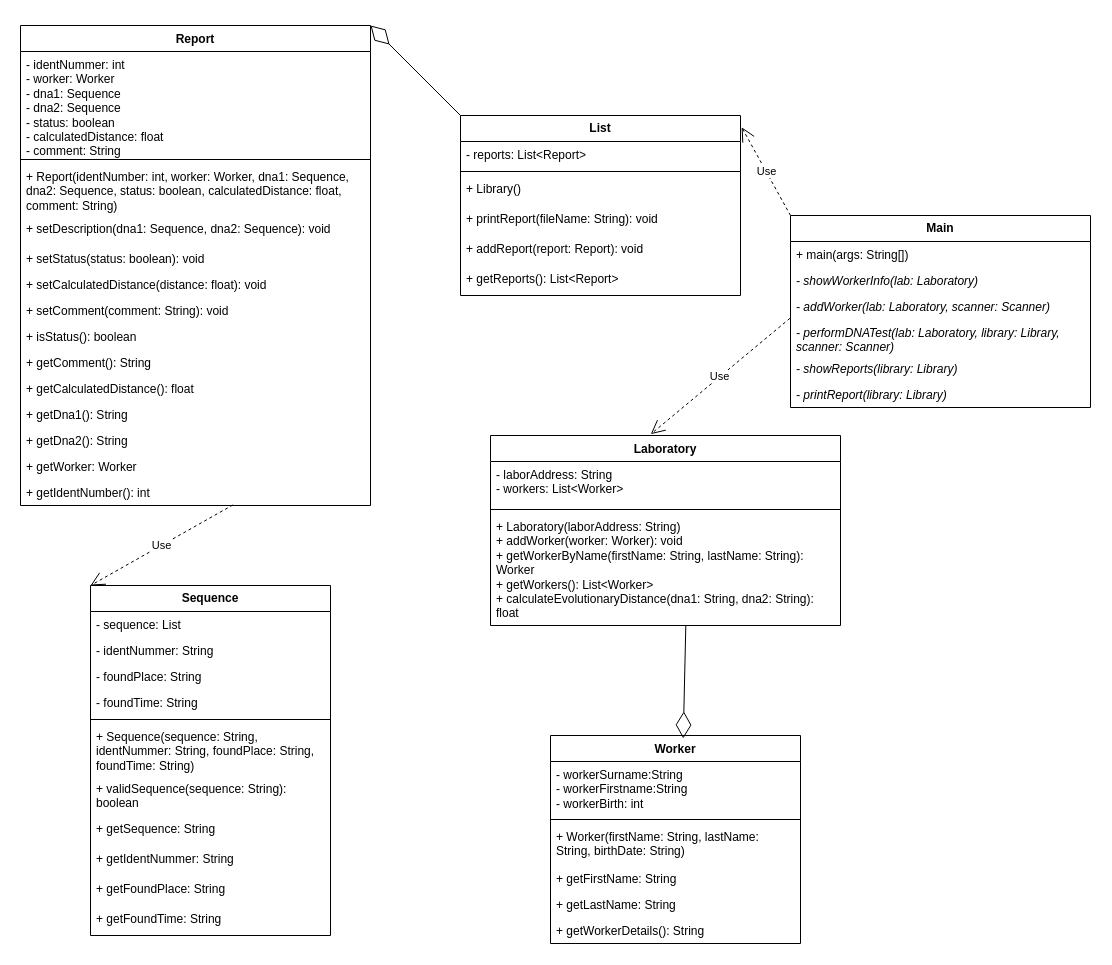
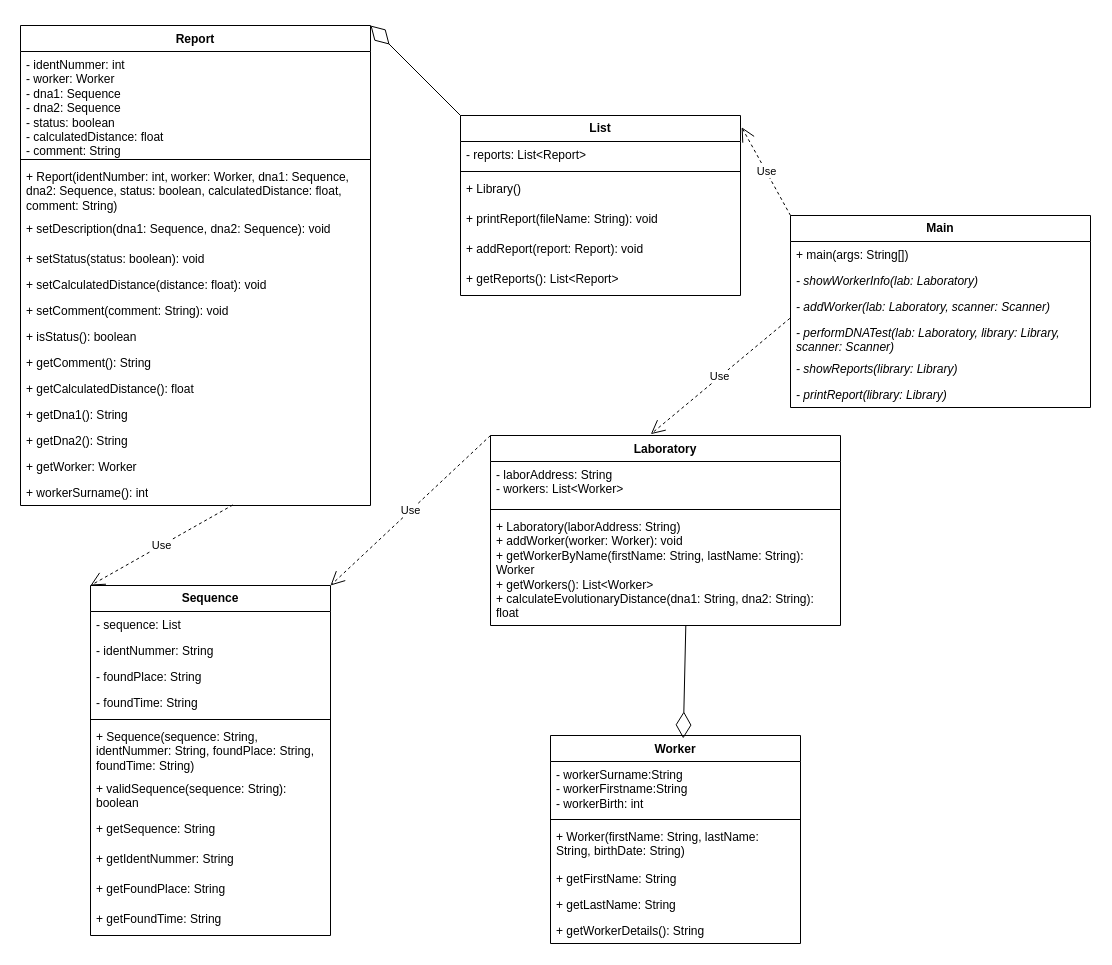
  <mxCell id="0" />
  <mxCell id="1" parent="0" />
  <mxCell id="2" value="&lt;b&gt;List&lt;/b&gt;" style="swimlane;fontStyle=0;childLayout=stackLayout;horizontal=1;startSize=26;fillColor=none;horizontalStack=0;resizeParent=1;resizeParentMax=0;resizeLast=0;collapsible=1;marginBottom=0;whiteSpace=wrap;html=1;" parent="1" vertex="1"><mxGeometry x="460" y="110" width="280" height="180" as="geometry" /></mxCell>
  <mxCell id="3" value=" - reports: List&amp;lt;Report&amp;gt;      " style="text;strokeColor=none;fillColor=none;align=left;verticalAlign=top;spacingLeft=4;spacingRight=4;overflow=hidden;rotatable=0;points=[[0,0.5],[1,0.5]];portConstraint=eastwest;whiteSpace=wrap;html=1;" parent="2" vertex="1"><mxGeometry y="26" width="280" height="26" as="geometry" /></mxCell>
  <mxCell id="4" value="" style="line;strokeWidth=1;fillColor=none;align=left;verticalAlign=middle;spacingTop=-1;spacingLeft=3;spacingRight=3;rotatable=0;labelPosition=right;points=[];portConstraint=eastwest;strokeColor=inherit;" parent="2" vertex="1"><mxGeometry y="52" width="280" height="8" as="geometry" /></mxCell>
  <mxCell id="5" value="+ Library()" style="text;strokeColor=none;fillColor=none;align=left;verticalAlign=top;spacingLeft=4;spacingRight=4;overflow=hidden;rotatable=0;points=[[0,0.5],[1,0.5]];portConstraint=eastwest;whiteSpace=wrap;html=1;" parent="2" vertex="1"><mxGeometry y="60" width="280" height="30" as="geometry" /></mxCell>
  <mxCell id="6" value="+ printReport(fileName: String): void" style="text;strokeColor=none;fillColor=none;align=left;verticalAlign=top;spacingLeft=4;spacingRight=4;overflow=hidden;rotatable=0;points=[[0,0.5],[1,0.5]];portConstraint=eastwest;whiteSpace=wrap;html=1;" parent="2" vertex="1"><mxGeometry y="90" width="280" height="30" as="geometry" /></mxCell>
  <mxCell id="7" value="+ addReport(report: Report): void    " style="text;strokeColor=none;fillColor=none;align=left;verticalAlign=top;spacingLeft=4;spacingRight=4;overflow=hidden;rotatable=0;points=[[0,0.5],[1,0.5]];portConstraint=eastwest;whiteSpace=wrap;html=1;" parent="2" vertex="1"><mxGeometry y="120" width="280" height="30" as="geometry" /></mxCell>
  <mxCell id="8" value="+ getReports(): List&amp;lt;Report&amp;gt;" style="text;strokeColor=none;fillColor=none;align=left;verticalAlign=top;spacingLeft=4;spacingRight=4;overflow=hidden;rotatable=0;points=[[0,0.5],[1,0.5]];portConstraint=eastwest;whiteSpace=wrap;html=1;" parent="2" vertex="1"><mxGeometry y="150" width="280" height="30" as="geometry" /></mxCell>
  <mxCell id="9" value="Laboratory" style="swimlane;fontStyle=1;align=center;verticalAlign=top;childLayout=stackLayout;horizontal=1;startSize=26;horizontalStack=0;resizeParent=1;resizeParentMax=0;resizeLast=0;collapsible=1;marginBottom=0;whiteSpace=wrap;html=1;" parent="1" vertex="1"><mxGeometry x="490" y="430" width="350" height="190" as="geometry" /></mxCell>
  <mxCell id="10" value="- laborAddress: String&lt;br&gt;- workers: List&amp;lt;Worker&amp;gt;" style="text;strokeColor=none;fillColor=none;align=left;verticalAlign=top;spacingLeft=4;spacingRight=4;overflow=hidden;rotatable=0;points=[[0,0.5],[1,0.5]];portConstraint=eastwest;whiteSpace=wrap;html=1;" parent="9" vertex="1"><mxGeometry y="26" width="350" height="44" as="geometry" /></mxCell>
  <mxCell id="11" value="" style="line;strokeWidth=1;fillColor=none;align=left;verticalAlign=middle;spacingTop=-1;spacingLeft=3;spacingRight=3;rotatable=0;labelPosition=right;points=[];portConstraint=eastwest;strokeColor=inherit;" parent="9" vertex="1"><mxGeometry y="70" width="350" height="8" as="geometry" /></mxCell>
  <mxCell id="12" value="+ Laboratory(laborAddress: String)&lt;br&gt;+ addWorker(worker: Worker): void&lt;br style=&quot;border-color: var(--border-color);&quot;&gt;+ getWorkerByName(firstName: String, lastName: String): Worker&lt;br&gt;+ getWorkers(): List&amp;lt;Worker&amp;gt;&lt;br&gt;+ calculateEvolutionaryDistance(dna1: String, dna2: String): float" style="text;strokeColor=none;fillColor=none;align=left;verticalAlign=top;spacingLeft=4;spacingRight=4;overflow=hidden;rotatable=0;points=[[0,0.5],[1,0.5]];portConstraint=eastwest;whiteSpace=wrap;html=1;" parent="9" vertex="1"><mxGeometry y="78" width="350" height="112" as="geometry" /></mxCell>
  <mxCell id="13" value="Report" style="swimlane;fontStyle=1;align=center;verticalAlign=top;childLayout=stackLayout;horizontal=1;startSize=26;horizontalStack=0;resizeParent=1;resizeParentMax=0;resizeLast=0;collapsible=1;marginBottom=0;whiteSpace=wrap;html=1;" parent="1" vertex="1"><mxGeometry x="20" y="20" width="350" height="480" as="geometry" /></mxCell>
  <mxCell id="14" value="- identNummer: int&lt;br&gt;- worker: Worker&amp;nbsp;&lt;br&gt;- dna1: Sequence&lt;br&gt;- dna2: Sequence&lt;br&gt;- status: boolean&lt;br&gt;- calculatedDistance: float&amp;nbsp;&lt;br&gt;- comment: String&amp;nbsp;&amp;nbsp;&lt;br&gt;&amp;nbsp;" style="text;strokeColor=none;fillColor=none;align=left;verticalAlign=top;spacingLeft=4;spacingRight=4;overflow=hidden;rotatable=0;points=[[0,0.5],[1,0.5]];portConstraint=eastwest;whiteSpace=wrap;html=1;" parent="13" vertex="1"><mxGeometry y="26" width="350" height="104" as="geometry" /></mxCell>
  <mxCell id="15" value="" style="line;strokeWidth=1;fillColor=none;align=left;verticalAlign=middle;spacingTop=-1;spacingLeft=3;spacingRight=3;rotatable=0;labelPosition=right;points=[];portConstraint=eastwest;strokeColor=inherit;" parent="13" vertex="1"><mxGeometry y="130" width="350" height="8" as="geometry" /></mxCell>
  <mxCell id="16" value="+ Report(identNumber: int, worker: Worker, dna1: Sequence, dna2: Sequence, status: boolean, calculatedDistance: float, comment: String)" style="text;strokeColor=none;fillColor=none;align=left;verticalAlign=top;spacingLeft=4;spacingRight=4;overflow=hidden;rotatable=0;points=[[0,0.5],[1,0.5]];portConstraint=eastwest;whiteSpace=wrap;html=1;" parent="13" vertex="1"><mxGeometry y="138" width="350" height="52" as="geometry" /></mxCell>
  <mxCell id="17" value="+ setDescription(dna1: Sequence, dna2: Sequence): void" style="text;strokeColor=none;fillColor=none;align=left;verticalAlign=top;spacingLeft=4;spacingRight=4;overflow=hidden;rotatable=0;points=[[0,0.5],[1,0.5]];portConstraint=eastwest;whiteSpace=wrap;html=1;" parent="13" vertex="1"><mxGeometry y="190" width="350" height="30" as="geometry" /></mxCell>
  <mxCell id="18" value=" + setStatus(status: boolean): void " style="text;strokeColor=none;fillColor=none;align=left;verticalAlign=top;spacingLeft=4;spacingRight=4;overflow=hidden;rotatable=0;points=[[0,0.5],[1,0.5]];portConstraint=eastwest;whiteSpace=wrap;html=1;" parent="13" vertex="1"><mxGeometry y="220" width="350" height="26" as="geometry" /></mxCell>
  <mxCell id="19" value="+ setCalculatedDistance(distance: float): void" style="text;strokeColor=none;fillColor=none;align=left;verticalAlign=top;spacingLeft=4;spacingRight=4;overflow=hidden;rotatable=0;points=[[0,0.5],[1,0.5]];portConstraint=eastwest;whiteSpace=wrap;html=1;" parent="13" vertex="1"><mxGeometry y="246" width="350" height="26" as="geometry" /></mxCell>
  <mxCell id="20" value="+ setComment(comment: String): void" style="text;strokeColor=none;fillColor=none;align=left;verticalAlign=top;spacingLeft=4;spacingRight=4;overflow=hidden;rotatable=0;points=[[0,0.5],[1,0.5]];portConstraint=eastwest;whiteSpace=wrap;html=1;" parent="13" vertex="1"><mxGeometry y="272" width="350" height="26" as="geometry" /></mxCell>
  <mxCell id="21" value="+ isStatus(): boolean" style="text;strokeColor=none;fillColor=none;align=left;verticalAlign=top;spacingLeft=4;spacingRight=4;overflow=hidden;rotatable=0;points=[[0,0.5],[1,0.5]];portConstraint=eastwest;whiteSpace=wrap;html=1;" parent="13" vertex="1"><mxGeometry y="298" width="350" height="26" as="geometry" /></mxCell>
  <mxCell id="22" value="+ getComment(): String" style="text;strokeColor=none;fillColor=none;align=left;verticalAlign=top;spacingLeft=4;spacingRight=4;overflow=hidden;rotatable=0;points=[[0,0.5],[1,0.5]];portConstraint=eastwest;whiteSpace=wrap;html=1;" parent="13" vertex="1"><mxGeometry y="324" width="350" height="26" as="geometry" /></mxCell>
  <mxCell id="23" value="+ getCalculatedDistance(): float" style="text;strokeColor=none;fillColor=none;align=left;verticalAlign=top;spacingLeft=4;spacingRight=4;overflow=hidden;rotatable=0;points=[[0,0.5],[1,0.5]];portConstraint=eastwest;whiteSpace=wrap;html=1;" parent="13" vertex="1"><mxGeometry y="350" width="350" height="26" as="geometry" /></mxCell>
  <mxCell id="24" value="+ getDna1(): String&amp;nbsp;" style="text;strokeColor=none;fillColor=none;align=left;verticalAlign=top;spacingLeft=4;spacingRight=4;overflow=hidden;rotatable=0;points=[[0,0.5],[1,0.5]];portConstraint=eastwest;whiteSpace=wrap;html=1;" parent="13" vertex="1"><mxGeometry y="376" width="350" height="26" as="geometry" /></mxCell>
  <mxCell id="25" value="+ getDna2(): String&amp;nbsp;" style="text;strokeColor=none;fillColor=none;align=left;verticalAlign=top;spacingLeft=4;spacingRight=4;overflow=hidden;rotatable=0;points=[[0,0.5],[1,0.5]];portConstraint=eastwest;whiteSpace=wrap;html=1;" parent="13" vertex="1"><mxGeometry y="402" width="350" height="26" as="geometry" /></mxCell>
  <mxCell id="26" value="+ getWorker: Worker" style="text;strokeColor=none;fillColor=none;align=left;verticalAlign=top;spacingLeft=4;spacingRight=4;overflow=hidden;rotatable=0;points=[[0,0.5],[1,0.5]];portConstraint=eastwest;whiteSpace=wrap;html=1;" parent="13" vertex="1"><mxGeometry y="428" width="350" height="26" as="geometry" /></mxCell>
- <mxCell id="27" value="+ getIdentNumber(): int" style="text;strokeColor=none;fillColor=none;align=left;verticalAlign=top;spacingLeft=4;spacingRight=4;overflow=hidden;rotatable=0;points=[[0,0.5],[1,0.5]];portConstraint=eastwest;whiteSpace=wrap;html=1;" parent="13" vertex="1"><mxGeometry y="454" width="350" height="26" as="geometry" /></mxCell>
+ <mxCell id="27" value="+ workerSurname(): int" style="text;strokeColor=none;fillColor=none;align=left;verticalAlign=top;spacingLeft=4;spacingRight=4;overflow=hidden;rotatable=0;points=[[0,0.5],[1,0.5]];portConstraint=eastwest;whiteSpace=wrap;html=1;" parent="13" vertex="1"><mxGeometry y="454" width="350" height="26" as="geometry" /></mxCell>
  <mxCell id="28" value="Worker" style="swimlane;fontStyle=1;align=center;verticalAlign=top;childLayout=stackLayout;horizontal=1;startSize=26;horizontalStack=0;resizeParent=1;resizeParentMax=0;resizeLast=0;collapsible=1;marginBottom=0;whiteSpace=wrap;html=1;" parent="1" vertex="1"><mxGeometry y="730" width="250" height="208" as="geometry" x="550" /></mxCell>
  <mxCell id="29" value="- workerSurname:String&amp;nbsp;&lt;br style=&quot;border-color: var(--border-color);&quot;&gt;- workerFirstname:String&lt;br style=&quot;border-color: var(--border-color);&quot;&gt;- workerBirth: int" style="text;strokeColor=none;fillColor=none;align=left;verticalAlign=top;spacingLeft=4;spacingRight=4;overflow=hidden;rotatable=0;points=[[0,0.5],[1,0.5]];portConstraint=eastwest;whiteSpace=wrap;html=1;" parent="28" vertex="1"><mxGeometry y="26" width="250" height="54" as="geometry" /></mxCell>
  <mxCell id="30" value="" style="line;strokeWidth=1;fillColor=none;align=left;verticalAlign=middle;spacingTop=-1;spacingLeft=3;spacingRight=3;rotatable=0;labelPosition=right;points=[];portConstraint=eastwest;strokeColor=inherit;" parent="28" vertex="1"><mxGeometry y="80" width="250" height="8" as="geometry" /></mxCell>
  <mxCell id="31" value="+ Worker(firstName: String, lastName: String, birthDate: String)" style="text;strokeColor=none;fillColor=none;align=left;verticalAlign=top;spacingLeft=4;spacingRight=4;overflow=hidden;rotatable=0;points=[[0,0.5],[1,0.5]];portConstraint=eastwest;whiteSpace=wrap;html=1;" parent="28" vertex="1"><mxGeometry y="88" width="250" height="42" as="geometry" /></mxCell>
  <mxCell id="32" value="+ getFirstName: String" style="text;strokeColor=none;fillColor=none;align=left;verticalAlign=top;spacingLeft=4;spacingRight=4;overflow=hidden;rotatable=0;points=[[0,0.5],[1,0.5]];portConstraint=eastwest;whiteSpace=wrap;html=1;" parent="28" vertex="1"><mxGeometry y="130" width="250" height="26" as="geometry" /></mxCell>
  <mxCell id="33" value="+ getLastName: String" style="text;strokeColor=none;fillColor=none;align=left;verticalAlign=top;spacingLeft=4;spacingRight=4;overflow=hidden;rotatable=0;points=[[0,0.5],[1,0.5]];portConstraint=eastwest;whiteSpace=wrap;html=1;" parent="28" vertex="1"><mxGeometry y="156" width="250" height="26" as="geometry" /></mxCell>
  <mxCell id="34" value="+ getWorkerDetails(): String  " style="text;strokeColor=none;fillColor=none;align=left;verticalAlign=top;spacingLeft=4;spacingRight=4;overflow=hidden;rotatable=0;points=[[0,0.5],[1,0.5]];portConstraint=eastwest;whiteSpace=wrap;html=1;" parent="28" vertex="1"><mxGeometry y="182" width="250" height="26" as="geometry" /></mxCell>
  <mxCell id="35" value="&lt;b&gt;Sequence                &lt;/b&gt;" style="swimlane;fontStyle=0;childLayout=stackLayout;horizontal=1;startSize=26;fillColor=none;horizontalStack=0;resizeParent=1;resizeParentMax=0;resizeLast=0;collapsible=1;marginBottom=0;whiteSpace=wrap;html=1;" parent="1" vertex="1"><mxGeometry x="90" y="580" width="240" height="350" as="geometry" /></mxCell>
  <mxCell id="36" value="- sequence: List    " style="text;strokeColor=none;fillColor=none;align=left;verticalAlign=top;spacingLeft=4;spacingRight=4;overflow=hidden;rotatable=0;points=[[0,0.5],[1,0.5]];portConstraint=eastwest;whiteSpace=wrap;html=1;" parent="35" vertex="1"><mxGeometry y="26" width="240" height="26" as="geometry" /></mxCell>
  <mxCell id="37" value="- identNummer: String    " style="text;strokeColor=none;fillColor=none;align=left;verticalAlign=top;spacingLeft=4;spacingRight=4;overflow=hidden;rotatable=0;points=[[0,0.5],[1,0.5]];portConstraint=eastwest;whiteSpace=wrap;html=1;" parent="35" vertex="1"><mxGeometry y="52" width="240" height="26" as="geometry" /></mxCell>
  <mxCell id="38" value="- foundPlace: String         " style="text;strokeColor=none;fillColor=none;align=left;verticalAlign=top;spacingLeft=4;spacingRight=4;overflow=hidden;rotatable=0;points=[[0,0.5],[1,0.5]];portConstraint=eastwest;whiteSpace=wrap;html=1;" parent="35" vertex="1"><mxGeometry y="78" width="240" height="26" as="geometry" /></mxCell>
  <mxCell id="39" value="- foundTime: String             " style="text;strokeColor=none;fillColor=none;align=left;verticalAlign=top;spacingLeft=4;spacingRight=4;overflow=hidden;rotatable=0;points=[[0,0.5],[1,0.5]];portConstraint=eastwest;whiteSpace=wrap;html=1;" parent="35" vertex="1"><mxGeometry y="104" width="240" height="26" as="geometry" /></mxCell>
  <mxCell id="40" value="" style="line;strokeWidth=1;fillColor=none;align=left;verticalAlign=middle;spacingTop=-1;spacingLeft=3;spacingRight=3;rotatable=0;labelPosition=right;points=[];portConstraint=eastwest;strokeColor=inherit;" parent="35" vertex="1"><mxGeometry y="130" width="240" height="8" as="geometry" /></mxCell>
  <mxCell id="41" value="+ Sequence(sequence: String, identNummer: String, foundPlace: String, foundTime: String)         " style="text;strokeColor=none;fillColor=none;align=left;verticalAlign=top;spacingLeft=4;spacingRight=4;overflow=hidden;rotatable=0;points=[[0,0.5],[1,0.5]];portConstraint=eastwest;whiteSpace=wrap;html=1;" parent="35" vertex="1"><mxGeometry y="138" width="240" height="52" as="geometry" /></mxCell>
  <mxCell id="42" value="+ validSequence(sequence: String): boolean" style="text;strokeColor=none;fillColor=none;align=left;verticalAlign=top;spacingLeft=4;spacingRight=4;overflow=hidden;rotatable=0;points=[[0,0.5],[1,0.5]];portConstraint=eastwest;whiteSpace=wrap;html=1;" parent="35" vertex="1"><mxGeometry y="190" width="240" height="40" as="geometry" /></mxCell>
  <mxCell id="43" value="+ getSequence: String" style="text;strokeColor=none;fillColor=none;align=left;verticalAlign=top;spacingLeft=4;spacingRight=4;overflow=hidden;rotatable=0;points=[[0,0.5],[1,0.5]];portConstraint=eastwest;whiteSpace=wrap;html=1;" parent="35" vertex="1"><mxGeometry y="230" width="240" height="30" as="geometry" /></mxCell>
  <mxCell id="44" value="+ getIdentNummer: String" style="text;strokeColor=none;fillColor=none;align=left;verticalAlign=top;spacingLeft=4;spacingRight=4;overflow=hidden;rotatable=0;points=[[0,0.5],[1,0.5]];portConstraint=eastwest;whiteSpace=wrap;html=1;" parent="35" vertex="1"><mxGeometry y="260" width="240" height="30" as="geometry" /></mxCell>
  <mxCell id="45" value="+ getFoundPlace: String" style="text;strokeColor=none;fillColor=none;align=left;verticalAlign=top;spacingLeft=4;spacingRight=4;overflow=hidden;rotatable=0;points=[[0,0.5],[1,0.5]];portConstraint=eastwest;whiteSpace=wrap;html=1;" parent="35" vertex="1"><mxGeometry y="290" width="240" height="30" as="geometry" /></mxCell>
  <mxCell id="46" value="+ getFoundTime: String" style="text;strokeColor=none;fillColor=none;align=left;verticalAlign=top;spacingLeft=4;spacingRight=4;overflow=hidden;rotatable=0;points=[[0,0.5],[1,0.5]];portConstraint=eastwest;whiteSpace=wrap;html=1;" parent="35" vertex="1"><mxGeometry y="320" width="240" height="30" as="geometry" /></mxCell>
  <mxCell id="47" value="&lt;b&gt;Main&lt;/b&gt;" style="swimlane;fontStyle=0;childLayout=stackLayout;horizontal=1;startSize=26;fillColor=none;horizontalStack=0;resizeParent=1;resizeParentMax=0;resizeLast=0;collapsible=1;marginBottom=0;whiteSpace=wrap;html=1;" parent="1" vertex="1"><mxGeometry x="790" y="210" width="300" height="192" as="geometry" /></mxCell>
  <mxCell id="48" value="+ main(&lt;span class=&quot;hljs-attribute&quot;&gt;args&lt;/span&gt;: String[])" style="text;strokeColor=none;fillColor=none;align=left;verticalAlign=top;spacingLeft=4;spacingRight=4;overflow=hidden;rotatable=0;points=[[0,0.5],[1,0.5]];portConstraint=eastwest;whiteSpace=wrap;html=1;" parent="47" vertex="1"><mxGeometry y="26" width="300" height="26" as="geometry" /></mxCell>
  <mxCell id="49" value="&lt;i&gt;- showWorkerInfo(&lt;span class=&quot;hljs-attribute&quot;&gt;lab&lt;/span&gt;: Laboratory)&lt;br&gt;&lt;/i&gt;" style="text;strokeColor=none;fillColor=none;align=left;verticalAlign=top;spacingLeft=4;spacingRight=4;overflow=hidden;rotatable=0;points=[[0,0.5],[1,0.5]];portConstraint=eastwest;whiteSpace=wrap;html=1;" parent="47" vertex="1"><mxGeometry y="52" width="300" height="26" as="geometry" /></mxCell>
  <mxCell id="50" value="&lt;i&gt;- addWorker(&lt;span class=&quot;hljs-attribute&quot;&gt;lab&lt;/span&gt;: Laboratory, &lt;span class=&quot;hljs-attribute&quot;&gt;scanner&lt;/span&gt;: Scanner)&lt;/i&gt;" style="text;strokeColor=none;fillColor=none;align=left;verticalAlign=top;spacingLeft=4;spacingRight=4;overflow=hidden;rotatable=0;points=[[0,0.5],[1,0.5]];portConstraint=eastwest;whiteSpace=wrap;html=1;" parent="47" vertex="1"><mxGeometry y="78" width="300" height="26" as="geometry" /></mxCell>
  <mxCell id="51" value="&lt;i&gt;- performDNATest(&lt;span class=&quot;hljs-attribute&quot;&gt;lab&lt;/span&gt;: Laboratory, &lt;span class=&quot;hljs-attribute&quot;&gt;library&lt;/span&gt;: Library, &lt;span class=&quot;hljs-attribute&quot;&gt;scanner&lt;/span&gt;: Scanner)&lt;/i&gt;" style="text;strokeColor=none;fillColor=none;align=left;verticalAlign=top;spacingLeft=4;spacingRight=4;overflow=hidden;rotatable=0;points=[[0,0.5],[1,0.5]];portConstraint=eastwest;whiteSpace=wrap;html=1;" parent="47" vertex="1"><mxGeometry y="104" width="300" height="36" as="geometry" /></mxCell>
  <mxCell id="52" value="&lt;i&gt;- showReports(&lt;span class=&quot;hljs-attribute&quot;&gt;library&lt;/span&gt;: Library)&lt;/i&gt;" style="text;strokeColor=none;fillColor=none;align=left;verticalAlign=top;spacingLeft=4;spacingRight=4;overflow=hidden;rotatable=0;points=[[0,0.5],[1,0.5]];portConstraint=eastwest;whiteSpace=wrap;html=1;" parent="47" vertex="1"><mxGeometry y="140" width="300" height="26" as="geometry" /></mxCell>
  <mxCell id="53" value="&lt;i&gt;- printReport(&lt;span class=&quot;hljs-attribute&quot;&gt;library&lt;/span&gt;: Library)&lt;/i&gt;" style="text;strokeColor=none;fillColor=none;align=left;verticalAlign=top;spacingLeft=4;spacingRight=4;overflow=hidden;rotatable=0;points=[[0,0.5],[1,0.5]];portConstraint=eastwest;whiteSpace=wrap;html=1;" parent="47" vertex="1"><mxGeometry y="166" width="300" height="26" as="geometry" /></mxCell>
  <mxCell id="54" value="Use" style="endArrow=open;endSize=12;dashed=1;html=1;rounded=0;exitX=0;exitY=0;exitDx=0;exitDy=0;entryX=1.004;entryY=0.065;entryDx=0;entryDy=0;entryPerimeter=0;" parent="1" source="47" target="2" edge="1"><mxGeometry width="160" relative="1" as="geometry"><mxPoint x="900" y="580" as="sourcePoint" /><mxPoint x="1060" y="580" as="targetPoint" /></mxGeometry></mxCell>
  <mxCell id="55" value="Use" style="endArrow=open;endSize=12;dashed=1;html=1;rounded=0;exitX=-0.002;exitY=-0.032;exitDx=0;exitDy=0;entryX=0.458;entryY=-0.007;entryDx=0;entryDy=0;entryPerimeter=0;exitPerimeter=0;" parent="1" source="51" target="9" edge="1"><mxGeometry width="160" relative="1" as="geometry"><mxPoint x="900" y="580" as="sourcePoint" /><mxPoint x="1060" y="580" as="targetPoint" /></mxGeometry></mxCell>
  <mxCell id="56" value="" style="endArrow=diamondThin;endFill=0;endSize=24;html=1;rounded=0;exitX=0.558;exitY=1.003;exitDx=0;exitDy=0;exitPerimeter=0;entryX=0.531;entryY=0.014;entryDx=0;entryDy=0;entryPerimeter=0;" parent="1" source="12" target="28" edge="1"><mxGeometry width="160" relative="1" as="geometry"><mxPoint x="900" y="580" as="sourcePoint" /><mxPoint x="1060" y="580" as="targetPoint" /></mxGeometry></mxCell>
+ <mxCell id="57" value="Use" style="endArrow=open;endSize=12;dashed=1;html=1;rounded=0;exitX=0;exitY=0;exitDx=0;exitDy=0;entryX=1;entryY=0;entryDx=0;entryDy=0;" parent="1" source="9" target="35" edge="1"><mxGeometry width="160" relative="1" as="geometry"><mxPoint x="620" y="630" as="sourcePoint" /><mxPoint x="780" y="630" as="targetPoint" /></mxGeometry></mxCell>
  <mxCell id="58" value="" style="endArrow=diamondThin;endFill=0;endSize=24;html=1;rounded=0;exitX=0;exitY=0;exitDx=0;exitDy=0;entryX=1;entryY=0;entryDx=0;entryDy=0;" parent="1" source="2" target="13" edge="1"><mxGeometry width="160" relative="1" as="geometry"><mxPoint x="480" y="510" as="sourcePoint" /><mxPoint x="640" y="510" as="targetPoint" /></mxGeometry></mxCell>
  <mxCell id="59" value="Use" style="endArrow=open;endSize=12;dashed=1;html=1;rounded=0;exitX=0.607;exitY=0.978;exitDx=0;exitDy=0;exitPerimeter=0;entryX=0;entryY=0;entryDx=0;entryDy=0;" parent="1" source="27" target="35" edge="1"><mxGeometry width="160" relative="1" as="geometry"><mxPoint x="310" y="540" as="sourcePoint" /><mxPoint x="470" y="540" as="targetPoint" /></mxGeometry></mxCell>
